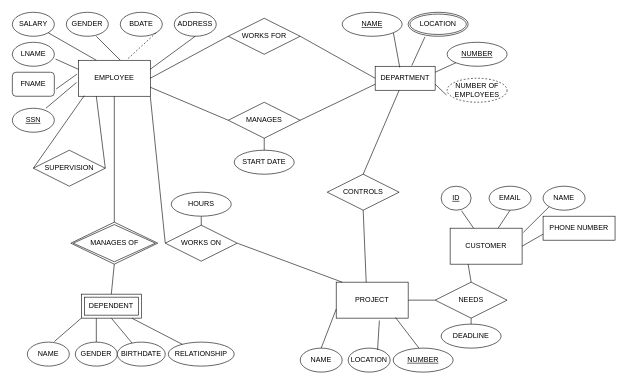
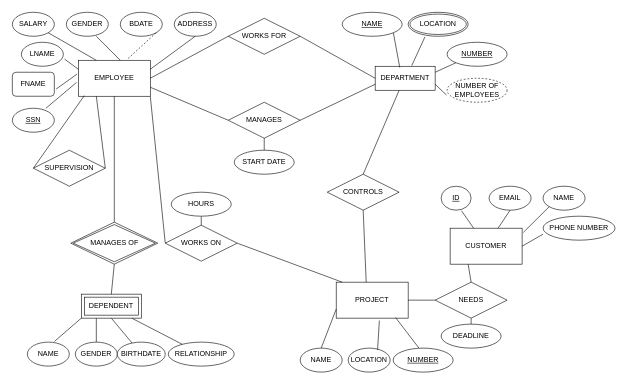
  <mxCell id="0" />
  <mxCell id="1" parent="0" />
  <mxCell id="2" value="EMPLOYEE" style="rounded=0;whiteSpace=wrap;html=1;" vertex="1" parent="1"><mxGeometry x="130" y="100" width="120" height="60" as="geometry" /></mxCell>
  <mxCell id="3" value="PROJECT" style="rounded=0;whiteSpace=wrap;html=1;" vertex="1" parent="1"><mxGeometry x="560" y="470" width="120" height="60" as="geometry" /></mxCell>
  <mxCell id="4" value="BDATE" style="ellipse;whiteSpace=wrap;html=1;" vertex="1" parent="1"><mxGeometry x="200" y="20" width="70" height="40" as="geometry" /></mxCell>
  <mxCell id="5" value="GENDER" style="ellipse;whiteSpace=wrap;html=1;" vertex="1" parent="1"><mxGeometry x="110" y="20" width="70" height="40" as="geometry" /></mxCell>
  <mxCell id="6" value="SALARY" style="ellipse;whiteSpace=wrap;html=1;" vertex="1" parent="1"><mxGeometry x="20" y="20" width="70" height="40" as="geometry" /></mxCell>
- <mxCell id="7" value="LNAME" style="ellipse;whiteSpace=wrap;html=1;" vertex="1" parent="1"><mxGeometry x="20" y="70" width="70" height="40" as="geometry" /></mxCell>
+ <mxCell id="7" value="LNAME" style="ellipse;whiteSpace=wrap;html=1;" vertex="1" parent="1"><mxGeometry x="35" y="70" width="70" height="40" as="geometry" /></mxCell>
  <mxCell id="8" value="FNAME" style="whiteSpace=wrap;html=1;rounded=1;" vertex="1" parent="1"><mxGeometry x="20" y="120" width="70" height="40" as="geometry" /></mxCell>
  <mxCell id="9" value="ADDRESS" style="ellipse;whiteSpace=wrap;html=1;" vertex="1" parent="1"><mxGeometry x="290" y="20" width="70" height="40" as="geometry" /></mxCell>
  <mxCell id="10" value="" style="endArrow=none;html=1;rounded=0;entryX=-0.025;entryY=0.617;entryDx=0;entryDy=0;entryPerimeter=0;exitX=0.8;exitY=0;exitDx=0;exitDy=0;exitPerimeter=0;" edge="1" parent="1" source="52" target="2"><mxGeometry width="50" height="50" relative="1" as="geometry"><mxPoint x="90" y="190" as="sourcePoint" /><mxPoint x="150" y="170" as="targetPoint" /></mxGeometry></mxCell>
  <mxCell id="11" value="" style="endArrow=none;html=1;rounded=0;entryX=-0.017;entryY=0.383;entryDx=0;entryDy=0;entryPerimeter=0;exitX=1.043;exitY=0.7;exitDx=0;exitDy=0;exitPerimeter=0;" edge="1" parent="1" source="8" target="2"><mxGeometry width="50" height="50" relative="1" as="geometry"><mxPoint x="80" y="163.98" as="sourcePoint" /><mxPoint x="147" y="140" as="targetPoint" /></mxGeometry></mxCell>
  <mxCell id="12" value="" style="endArrow=none;html=1;rounded=0;entryX=0;entryY=0.25;entryDx=0;entryDy=0;exitX=1.029;exitY=0.7;exitDx=0;exitDy=0;exitPerimeter=0;" edge="1" parent="1" source="7" target="2"><mxGeometry width="50" height="50" relative="1" as="geometry"><mxPoint x="100" y="120" as="sourcePoint" /><mxPoint x="150" y="70" as="targetPoint" /></mxGeometry></mxCell>
  <mxCell id="13" value="" style="endArrow=none;html=1;rounded=0;entryX=0.25;entryY=0;entryDx=0;entryDy=0;" edge="1" parent="1" source="6" target="2"><mxGeometry width="50" height="50" relative="1" as="geometry"><mxPoint x="100" y="101.99" as="sourcePoint" /><mxPoint x="167" y="78.01" as="targetPoint" /></mxGeometry></mxCell>
  <mxCell id="14" value="" style="endArrow=none;html=1;rounded=0;entryX=0.583;entryY=0;entryDx=0;entryDy=0;entryPerimeter=0;exitX=0.714;exitY=1;exitDx=0;exitDy=0;exitPerimeter=0;" edge="1" parent="1" source="5" target="2"><mxGeometry width="50" height="50" relative="1" as="geometry"><mxPoint x="160" y="93.98" as="sourcePoint" /><mxPoint x="227" y="70" as="targetPoint" /></mxGeometry></mxCell>
  <mxCell id="15" value="" style="endArrow=none;html=1;rounded=0;entryX=1;entryY=1;entryDx=0;entryDy=0;exitX=0.692;exitY=-0.05;exitDx=0;exitDy=0;exitPerimeter=0;dashed=1;" edge="1" parent="1" source="2" target="4"><mxGeometry width="50" height="50" relative="1" as="geometry"><mxPoint x="210" y="101.99" as="sourcePoint" /><mxPoint x="277" y="78.01" as="targetPoint" /></mxGeometry></mxCell>
  <mxCell id="16" value="" style="endArrow=none;html=1;rounded=0;entryX=0.5;entryY=1;entryDx=0;entryDy=0;exitX=1;exitY=0.25;exitDx=0;exitDy=0;" edge="1" parent="1" source="2" target="9"><mxGeometry width="50" height="50" relative="1" as="geometry"><mxPoint x="270" y="110" as="sourcePoint" /><mxPoint x="337" y="86.02" as="targetPoint" /></mxGeometry></mxCell>
  <mxCell id="17" value="NAME" style="ellipse;whiteSpace=wrap;html=1;" vertex="1" parent="1"><mxGeometry x="45" y="570" width="70" height="40" as="geometry" /></mxCell>
  <mxCell id="18" value="GENDER" style="ellipse;whiteSpace=wrap;html=1;" vertex="1" parent="1"><mxGeometry x="125" y="570" width="70" height="40" as="geometry" /></mxCell>
  <mxCell id="19" value="BIRTHDATE" style="ellipse;whiteSpace=wrap;html=1;" vertex="1" parent="1"><mxGeometry x="195" y="570" width="80" height="40" as="geometry" /></mxCell>
  <mxCell id="20" value="RELATIONSHIP" style="ellipse;whiteSpace=wrap;html=1;" vertex="1" parent="1"><mxGeometry x="280" y="570" width="110" height="40" as="geometry" /></mxCell>
  <mxCell id="21" value="" style="endArrow=none;html=1;rounded=0;entryX=0;entryY=1;entryDx=0;entryDy=0;exitX=0.643;exitY=-0.025;exitDx=0;exitDy=0;exitPerimeter=0;" edge="1" parent="1" source="17" target="39"><mxGeometry width="50" height="50" relative="1" as="geometry"><mxPoint x="75" y="570" as="sourcePoint" /><mxPoint x="135" y="540" as="targetPoint" /></mxGeometry></mxCell>
  <mxCell id="22" value="" style="endArrow=none;html=1;rounded=0;entryX=0.25;entryY=1;entryDx=0;entryDy=0;exitX=0.5;exitY=0;exitDx=0;exitDy=0;" edge="1" parent="1" source="18" target="39"><mxGeometry width="50" height="50" relative="1" as="geometry"><mxPoint x="125" y="584" as="sourcePoint" /><mxPoint x="176" y="540" as="targetPoint" /></mxGeometry></mxCell>
  <mxCell id="23" value="" style="endArrow=none;html=1;rounded=0;entryX=0.5;entryY=1;entryDx=0;entryDy=0;" edge="1" parent="1" source="19" target="39"><mxGeometry width="50" height="50" relative="1" as="geometry"><mxPoint x="202.5" y="584" as="sourcePoint" /><mxPoint x="210" y="540" as="targetPoint" /></mxGeometry></mxCell>
  <mxCell id="24" value="" style="endArrow=none;html=1;rounded=0;entryX=0.84;entryY=1;entryDx=0;entryDy=0;entryPerimeter=0;" edge="1" parent="1" source="20" target="39"><mxGeometry width="50" height="50" relative="1" as="geometry"><mxPoint x="272.385" y="563.77" as="sourcePoint" /><mxPoint x="235" y="520" as="targetPoint" /></mxGeometry></mxCell>
  <mxCell id="25" value="CUSTOMER" style="rounded=0;whiteSpace=wrap;html=1;" vertex="1" parent="1"><mxGeometry x="750" y="380" width="120" height="60" as="geometry" /></mxCell>
  <mxCell id="26" value="NAME" style="ellipse;whiteSpace=wrap;html=1;" vertex="1" parent="1"><mxGeometry x="500" y="580" width="70" height="40" as="geometry" /></mxCell>
  <mxCell id="27" value="" style="endArrow=none;html=1;rounded=0;entryX=0;entryY=0.75;entryDx=0;entryDy=0;exitX=0.5;exitY=0;exitDx=0;exitDy=0;" edge="1" parent="1" source="26" target="3"><mxGeometry width="50" height="50" relative="1" as="geometry"><mxPoint x="475" y="575" as="sourcePoint" /><mxPoint x="525" y="525" as="targetPoint" /></mxGeometry></mxCell>
  <mxCell id="28" value="LOCATION" style="ellipse;whiteSpace=wrap;html=1;" vertex="1" parent="1"><mxGeometry x="580" y="580" width="70" height="40" as="geometry" /></mxCell>
  <mxCell id="29" value="" style="endArrow=none;html=1;rounded=0;entryX=0.6;entryY=1.067;entryDx=0;entryDy=0;entryPerimeter=0;exitX=0.7;exitY=0.075;exitDx=0;exitDy=0;exitPerimeter=0;" edge="1" parent="1" source="28" target="3"><mxGeometry width="50" height="50" relative="1" as="geometry"><mxPoint x="650" y="615" as="sourcePoint" /><mxPoint x="700" y="565" as="targetPoint" /></mxGeometry></mxCell>
  <mxCell id="30" value="" style="endArrow=none;html=1;rounded=0;exitX=0.43;exitY=0;exitDx=0;exitDy=0;entryX=0.825;entryY=0.983;entryDx=0;entryDy=0;entryPerimeter=0;exitPerimeter=0;" edge="1" parent="1" source="53" target="3"><mxGeometry width="50" height="50" relative="1" as="geometry"><mxPoint x="700" y="580" as="sourcePoint" /><mxPoint x="755" y="525" as="targetPoint" /></mxGeometry></mxCell>
  <mxCell id="31" value="EMAIL" style="ellipse;whiteSpace=wrap;html=1;" vertex="1" parent="1"><mxGeometry x="815" y="310" width="70" height="40" as="geometry" /></mxCell>
  <mxCell id="32" value="NAME" style="ellipse;whiteSpace=wrap;html=1;" vertex="1" parent="1"><mxGeometry x="905" y="310" width="70" height="40" as="geometry" /></mxCell>
- <mxCell id="33" value="PHONE NUMBER" style="whiteSpace=wrap;html=1;rounded=0;" vertex="1" parent="1"><mxGeometry x="905" y="360" width="120" height="40" as="geometry" /></mxCell>
+ <mxCell id="33" value="PHONE NUMBER" style="ellipse;whiteSpace=wrap;html=1;" vertex="1" parent="1"><mxGeometry x="905" y="360" width="120" height="40" as="geometry" /></mxCell>
  <mxCell id="34" value="" style="endArrow=none;html=1;rounded=0;entryX=0;entryY=0.75;entryDx=0;entryDy=0;entryPerimeter=0;exitX=1;exitY=0.5;exitDx=0;exitDy=0;" edge="1" parent="1" source="25" target="33"><mxGeometry width="50" height="50" relative="1" as="geometry"><mxPoint x="885" y="460" as="sourcePoint" /><mxPoint x="935" y="410" as="targetPoint" /></mxGeometry></mxCell>
  <mxCell id="35" value="" style="endArrow=none;html=1;rounded=0;entryX=0;entryY=1;entryDx=0;entryDy=0;exitX=1.017;exitY=0.117;exitDx=0;exitDy=0;exitPerimeter=0;" edge="1" parent="1" source="25" target="32"><mxGeometry width="50" height="50" relative="1" as="geometry"><mxPoint x="875" y="410" as="sourcePoint" /><mxPoint x="915" y="400" as="targetPoint" /></mxGeometry></mxCell>
  <mxCell id="36" value="" style="endArrow=none;html=1;rounded=0;entryX=0.5;entryY=1;entryDx=0;entryDy=0;" edge="1" parent="1" source="25" target="31"><mxGeometry width="50" height="50" relative="1" as="geometry"><mxPoint x="885" y="420" as="sourcePoint" /><mxPoint x="925" y="410" as="targetPoint" /></mxGeometry></mxCell>
  <mxCell id="37" value="" style="endArrow=none;html=1;rounded=0;entryX=0.68;entryY=1.025;entryDx=0;entryDy=0;entryPerimeter=0;" edge="1" parent="1" source="25" target="54"><mxGeometry width="50" height="50" relative="1" as="geometry"><mxPoint x="895" y="430" as="sourcePoint" /><mxPoint x="774" y="349" as="targetPoint" /></mxGeometry></mxCell>
  <mxCell id="38" value="MANAGES OF" style="shape=rhombus;double=1;perimeter=rhombusPerimeter;whiteSpace=wrap;html=1;align=center;" vertex="1" parent="1"><mxGeometry x="117.5" y="370" width="145" height="70" as="geometry" /></mxCell>
  <mxCell id="39" value="DEPENDENT" style="shape=ext;margin=3;double=1;whiteSpace=wrap;html=1;align=center;" vertex="1" parent="1"><mxGeometry x="135" y="490" width="100" height="40" as="geometry" /></mxCell>
  <mxCell id="40" value="" style="endArrow=none;html=1;rounded=0;exitX=0.5;exitY=0;exitDx=0;exitDy=0;" edge="1" parent="1" source="38" target="2"><mxGeometry relative="1" as="geometry"><mxPoint x="40" y="250" as="sourcePoint" /><mxPoint x="200" y="250" as="targetPoint" /></mxGeometry></mxCell>
  <mxCell id="41" value="" style="endArrow=none;html=1;rounded=0;exitX=0.5;exitY=0;exitDx=0;exitDy=0;entryX=0.5;entryY=1;entryDx=0;entryDy=0;" edge="1" parent="1" source="39" target="38"><mxGeometry relative="1" as="geometry"><mxPoint x="-5" y="490" as="sourcePoint" /><mxPoint x="20.776" y="375" as="targetPoint" /></mxGeometry></mxCell>
  <mxCell id="42" value="NEEDS" style="shape=rhombus;perimeter=rhombusPerimeter;whiteSpace=wrap;html=1;align=center;" vertex="1" parent="1"><mxGeometry x="725" y="470" width="120" height="60" as="geometry" /></mxCell>
  <mxCell id="43" value="" style="endArrow=none;html=1;rounded=0;entryX=0.25;entryY=1;entryDx=0;entryDy=0;exitX=0.5;exitY=0;exitDx=0;exitDy=0;" edge="1" parent="1" source="42" target="25"><mxGeometry relative="1" as="geometry"><mxPoint x="505" y="540" as="sourcePoint" /><mxPoint x="805" y="350" as="targetPoint" /></mxGeometry></mxCell>
  <mxCell id="44" value="" style="endArrow=none;html=1;rounded=0;entryX=0;entryY=0.5;entryDx=0;entryDy=0;exitX=1;exitY=0.5;exitDx=0;exitDy=0;" edge="1" parent="1" source="3" target="42"><mxGeometry relative="1" as="geometry"><mxPoint x="625" y="410" as="sourcePoint" /><mxPoint x="605" y="300" as="targetPoint" /></mxGeometry></mxCell>
  <mxCell id="45" style="edgeStyle=none;rounded=0;orthogonalLoop=1;jettySize=auto;html=1;entryX=0.5;entryY=1;entryDx=0;entryDy=0;" edge="1" parent="1" source="42" target="42"><mxGeometry relative="1" as="geometry" /></mxCell>
  <mxCell id="46" value="WORKS ON" style="shape=rhombus;perimeter=rhombusPerimeter;whiteSpace=wrap;html=1;align=center;" vertex="1" parent="1"><mxGeometry x="275" y="375" width="120" height="60" as="geometry" /></mxCell>
  <mxCell id="47" value="" style="endArrow=none;html=1;rounded=0;entryX=0.083;entryY=0;entryDx=0;entryDy=0;entryPerimeter=0;exitX=1;exitY=0.5;exitDx=0;exitDy=0;" edge="1" parent="1" source="46" target="3"><mxGeometry relative="1" as="geometry"><mxPoint x="285" y="320" as="sourcePoint" /><mxPoint x="445" y="320" as="targetPoint" /></mxGeometry></mxCell>
  <mxCell id="48" value="" style="endArrow=none;html=1;rounded=0;entryX=0;entryY=0.5;entryDx=0;entryDy=0;exitX=1;exitY=1;exitDx=0;exitDy=0;" edge="1" parent="1" source="2" target="46"><mxGeometry relative="1" as="geometry"><mxPoint x="145.02" y="200" as="sourcePoint" /><mxPoint x="304.98" y="350" as="targetPoint" /></mxGeometry></mxCell>
  <mxCell id="49" value="" style="endArrow=none;html=1;rounded=0;entryX=0.5;entryY=1;entryDx=0;entryDy=0;exitX=0.5;exitY=0;exitDx=0;exitDy=0;" edge="1" parent="1" source="46" target="55"><mxGeometry relative="1" as="geometry"><mxPoint x="210" y="280" as="sourcePoint" /><mxPoint x="428.18" y="324.142" as="targetPoint" /></mxGeometry></mxCell>
  <mxCell id="50" value="DEADLINE" style="ellipse;whiteSpace=wrap;html=1;align=center;" vertex="1" parent="1"><mxGeometry x="735" y="540" width="100" height="40" as="geometry" /></mxCell>
  <mxCell id="51" value="" style="endArrow=none;html=1;rounded=0;exitX=0.5;exitY=1;exitDx=0;exitDy=0;" edge="1" parent="1" source="42" target="50"><mxGeometry relative="1" as="geometry"><mxPoint x="505" y="510" as="sourcePoint" /><mxPoint x="665" y="510" as="targetPoint" /><Array as="points" /></mxGeometry></mxCell>
  <mxCell id="52" value="SSN" style="ellipse;whiteSpace=wrap;html=1;align=center;fontStyle=4;" vertex="1" parent="1"><mxGeometry x="20" y="180" width="70" height="40" as="geometry" /></mxCell>
  <mxCell id="53" value="NUMBER" style="ellipse;whiteSpace=wrap;html=1;align=center;fontStyle=4;" vertex="1" parent="1"><mxGeometry x="655" y="580" width="100" height="40" as="geometry" /></mxCell>
  <mxCell id="54" value="ID" style="ellipse;whiteSpace=wrap;html=1;align=center;fontStyle=4;" vertex="1" parent="1"><mxGeometry x="735" y="310" width="50" height="40" as="geometry" /></mxCell>
  <mxCell id="55" value="HOURS" style="ellipse;whiteSpace=wrap;html=1;align=center;" vertex="1" parent="1"><mxGeometry x="285" y="320" width="100" height="40" as="geometry" /></mxCell>
  <mxCell id="56" value="DEPARTMENT" style="whiteSpace=wrap;html=1;align=center;" vertex="1" parent="1"><mxGeometry x="625" y="110" width="100" height="40" as="geometry" /></mxCell>
  <mxCell id="57" value="NAME" style="ellipse;whiteSpace=wrap;html=1;align=center;fontStyle=4;" vertex="1" parent="1"><mxGeometry x="570" y="20" width="100" height="40" as="geometry" /></mxCell>
  <mxCell id="58" value="NUMBER" style="ellipse;whiteSpace=wrap;html=1;align=center;fontStyle=4;" vertex="1" parent="1"><mxGeometry x="745" y="70" width="100" height="40" as="geometry" /></mxCell>
  <mxCell id="59" value="LOCATION" style="ellipse;shape=doubleEllipse;margin=3;whiteSpace=wrap;html=1;align=center;" vertex="1" parent="1"><mxGeometry x="680" y="20" width="100" height="40" as="geometry" /></mxCell>
  <mxCell id="60" value="" style="endArrow=none;html=1;rounded=0;entryX=1;entryY=1;entryDx=0;entryDy=0;exitX=0.41;exitY=0.05;exitDx=0;exitDy=0;exitPerimeter=0;" edge="1" parent="1" source="56" target="57"><mxGeometry relative="1" as="geometry"><mxPoint x="405" y="320" as="sourcePoint" /><mxPoint x="565" y="320" as="targetPoint" /></mxGeometry></mxCell>
  <mxCell id="61" value="" style="endArrow=none;html=1;rounded=0;entryX=0;entryY=1;entryDx=0;entryDy=0;exitX=1;exitY=0.25;exitDx=0;exitDy=0;" edge="1" parent="1" source="56" target="58"><mxGeometry relative="1" as="geometry"><mxPoint x="405" y="320" as="sourcePoint" /><mxPoint x="565" y="320" as="targetPoint" /></mxGeometry></mxCell>
  <mxCell id="62" value="" style="endArrow=none;html=1;rounded=0;entryX=0.28;entryY=1.025;entryDx=0;entryDy=0;entryPerimeter=0;exitX=0.61;exitY=-0.025;exitDx=0;exitDy=0;exitPerimeter=0;" edge="1" parent="1" source="56" target="59"><mxGeometry relative="1" as="geometry"><mxPoint x="405" y="320" as="sourcePoint" /><mxPoint x="565" y="320" as="targetPoint" /></mxGeometry></mxCell>
  <mxCell id="63" value="CONTROLS" style="shape=rhombus;perimeter=rhombusPerimeter;whiteSpace=wrap;html=1;align=center;" vertex="1" parent="1"><mxGeometry x="545" y="290" width="120" height="60" as="geometry" /></mxCell>
  <mxCell id="64" value="" style="endArrow=none;html=1;rounded=0;entryX=0.4;entryY=1;entryDx=0;entryDy=0;entryPerimeter=0;exitX=0.5;exitY=0;exitDx=0;exitDy=0;" edge="1" parent="1" source="63" target="56"><mxGeometry relative="1" as="geometry"><mxPoint x="375" y="320" as="sourcePoint" /><mxPoint x="535" y="320" as="targetPoint" /></mxGeometry></mxCell>
  <mxCell id="65" value="" style="endArrow=none;html=1;rounded=0;entryX=0.5;entryY=1;entryDx=0;entryDy=0;exitX=0.417;exitY=0;exitDx=0;exitDy=0;exitPerimeter=0;" edge="1" parent="1" source="3" target="63"><mxGeometry relative="1" as="geometry"><mxPoint x="305" y="320" as="sourcePoint" /><mxPoint x="465" y="320" as="targetPoint" /></mxGeometry></mxCell>
  <mxCell id="66" value="WORKS FOR" style="shape=rhombus;perimeter=rhombusPerimeter;whiteSpace=wrap;html=1;align=center;" vertex="1" parent="1"><mxGeometry x="380" y="30" width="120" height="60" as="geometry" /></mxCell>
  <mxCell id="67" value="MANAGES" style="shape=rhombus;perimeter=rhombusPerimeter;whiteSpace=wrap;html=1;align=center;" vertex="1" parent="1"><mxGeometry x="380" y="170" width="120" height="60" as="geometry" /></mxCell>
  <mxCell id="68" value="SUPERVISION" style="shape=rhombus;perimeter=rhombusPerimeter;whiteSpace=wrap;html=1;align=center;" vertex="1" parent="1"><mxGeometry x="55" y="250" width="120" height="60" as="geometry" /></mxCell>
  <mxCell id="69" value="" style="endArrow=none;html=1;rounded=0;entryX=0.083;entryY=0.983;entryDx=0;entryDy=0;entryPerimeter=0;exitX=0;exitY=0.5;exitDx=0;exitDy=0;" edge="1" parent="1" source="68" target="2"><mxGeometry relative="1" as="geometry"><mxPoint x="195" y="220" as="sourcePoint" /><mxPoint x="355" y="220" as="targetPoint" /></mxGeometry></mxCell>
  <mxCell id="70" value="" style="endArrow=none;html=1;rounded=0;entryX=0.25;entryY=1;entryDx=0;entryDy=0;exitX=1;exitY=0.5;exitDx=0;exitDy=0;" edge="1" parent="1" source="68" target="2"><mxGeometry relative="1" as="geometry"><mxPoint x="195" y="220" as="sourcePoint" /><mxPoint x="355" y="220" as="targetPoint" /></mxGeometry></mxCell>
  <mxCell id="71" value="" style="endArrow=none;html=1;rounded=0;entryX=0;entryY=0.5;entryDx=0;entryDy=0;exitX=1;exitY=0.5;exitDx=0;exitDy=0;" edge="1" parent="1" source="66" target="56"><mxGeometry relative="1" as="geometry"><mxPoint x="195" y="220" as="sourcePoint" /><mxPoint x="355" y="220" as="targetPoint" /></mxGeometry></mxCell>
  <mxCell id="72" value="" style="endArrow=none;html=1;rounded=0;entryX=0;entryY=0.5;entryDx=0;entryDy=0;exitX=1;exitY=0.5;exitDx=0;exitDy=0;" edge="1" parent="1" source="2" target="66"><mxGeometry relative="1" as="geometry"><mxPoint x="195" y="220" as="sourcePoint" /><mxPoint x="355" y="220" as="targetPoint" /></mxGeometry></mxCell>
  <mxCell id="73" value="" style="endArrow=none;html=1;rounded=0;entryX=0;entryY=0.5;entryDx=0;entryDy=0;exitX=1;exitY=0.75;exitDx=0;exitDy=0;" edge="1" parent="1" source="2" target="67"><mxGeometry relative="1" as="geometry"><mxPoint x="195" y="220" as="sourcePoint" /><mxPoint x="355" y="220" as="targetPoint" /></mxGeometry></mxCell>
  <mxCell id="74" value="" style="endArrow=none;html=1;rounded=0;exitX=1;exitY=0.5;exitDx=0;exitDy=0;entryX=0;entryY=0.75;entryDx=0;entryDy=0;" edge="1" parent="1" source="67" target="56"><mxGeometry relative="1" as="geometry"><mxPoint x="195" y="220" as="sourcePoint" /><mxPoint x="685" y="170" as="targetPoint" /></mxGeometry></mxCell>
  <mxCell id="75" value="START DATE" style="ellipse;whiteSpace=wrap;html=1;align=center;" vertex="1" parent="1"><mxGeometry x="390" y="250" width="100" height="40" as="geometry" /></mxCell>
  <mxCell id="76" value="" style="endArrow=none;html=1;rounded=0;entryX=0.5;entryY=1;entryDx=0;entryDy=0;exitX=0.5;exitY=0;exitDx=0;exitDy=0;" edge="1" parent="1" source="75" target="67"><mxGeometry relative="1" as="geometry"><mxPoint x="415" y="320" as="sourcePoint" /><mxPoint x="575" y="320" as="targetPoint" /></mxGeometry></mxCell>
  <mxCell id="77" value="NUMBER OF EMPLOYEES" style="ellipse;whiteSpace=wrap;html=1;align=center;dashed=1;" vertex="1" parent="1"><mxGeometry x="745" y="130" width="100" height="40" as="geometry" /></mxCell>
  <mxCell id="78" value="" style="endArrow=none;html=1;rounded=0;entryX=-0.01;entryY=0.7;entryDx=0;entryDy=0;entryPerimeter=0;exitX=1;exitY=0.75;exitDx=0;exitDy=0;" edge="1" parent="1" source="56" target="77"><mxGeometry relative="1" as="geometry"><mxPoint x="415" y="320" as="sourcePoint" /><mxPoint x="575" y="320" as="targetPoint" /></mxGeometry></mxCell>
